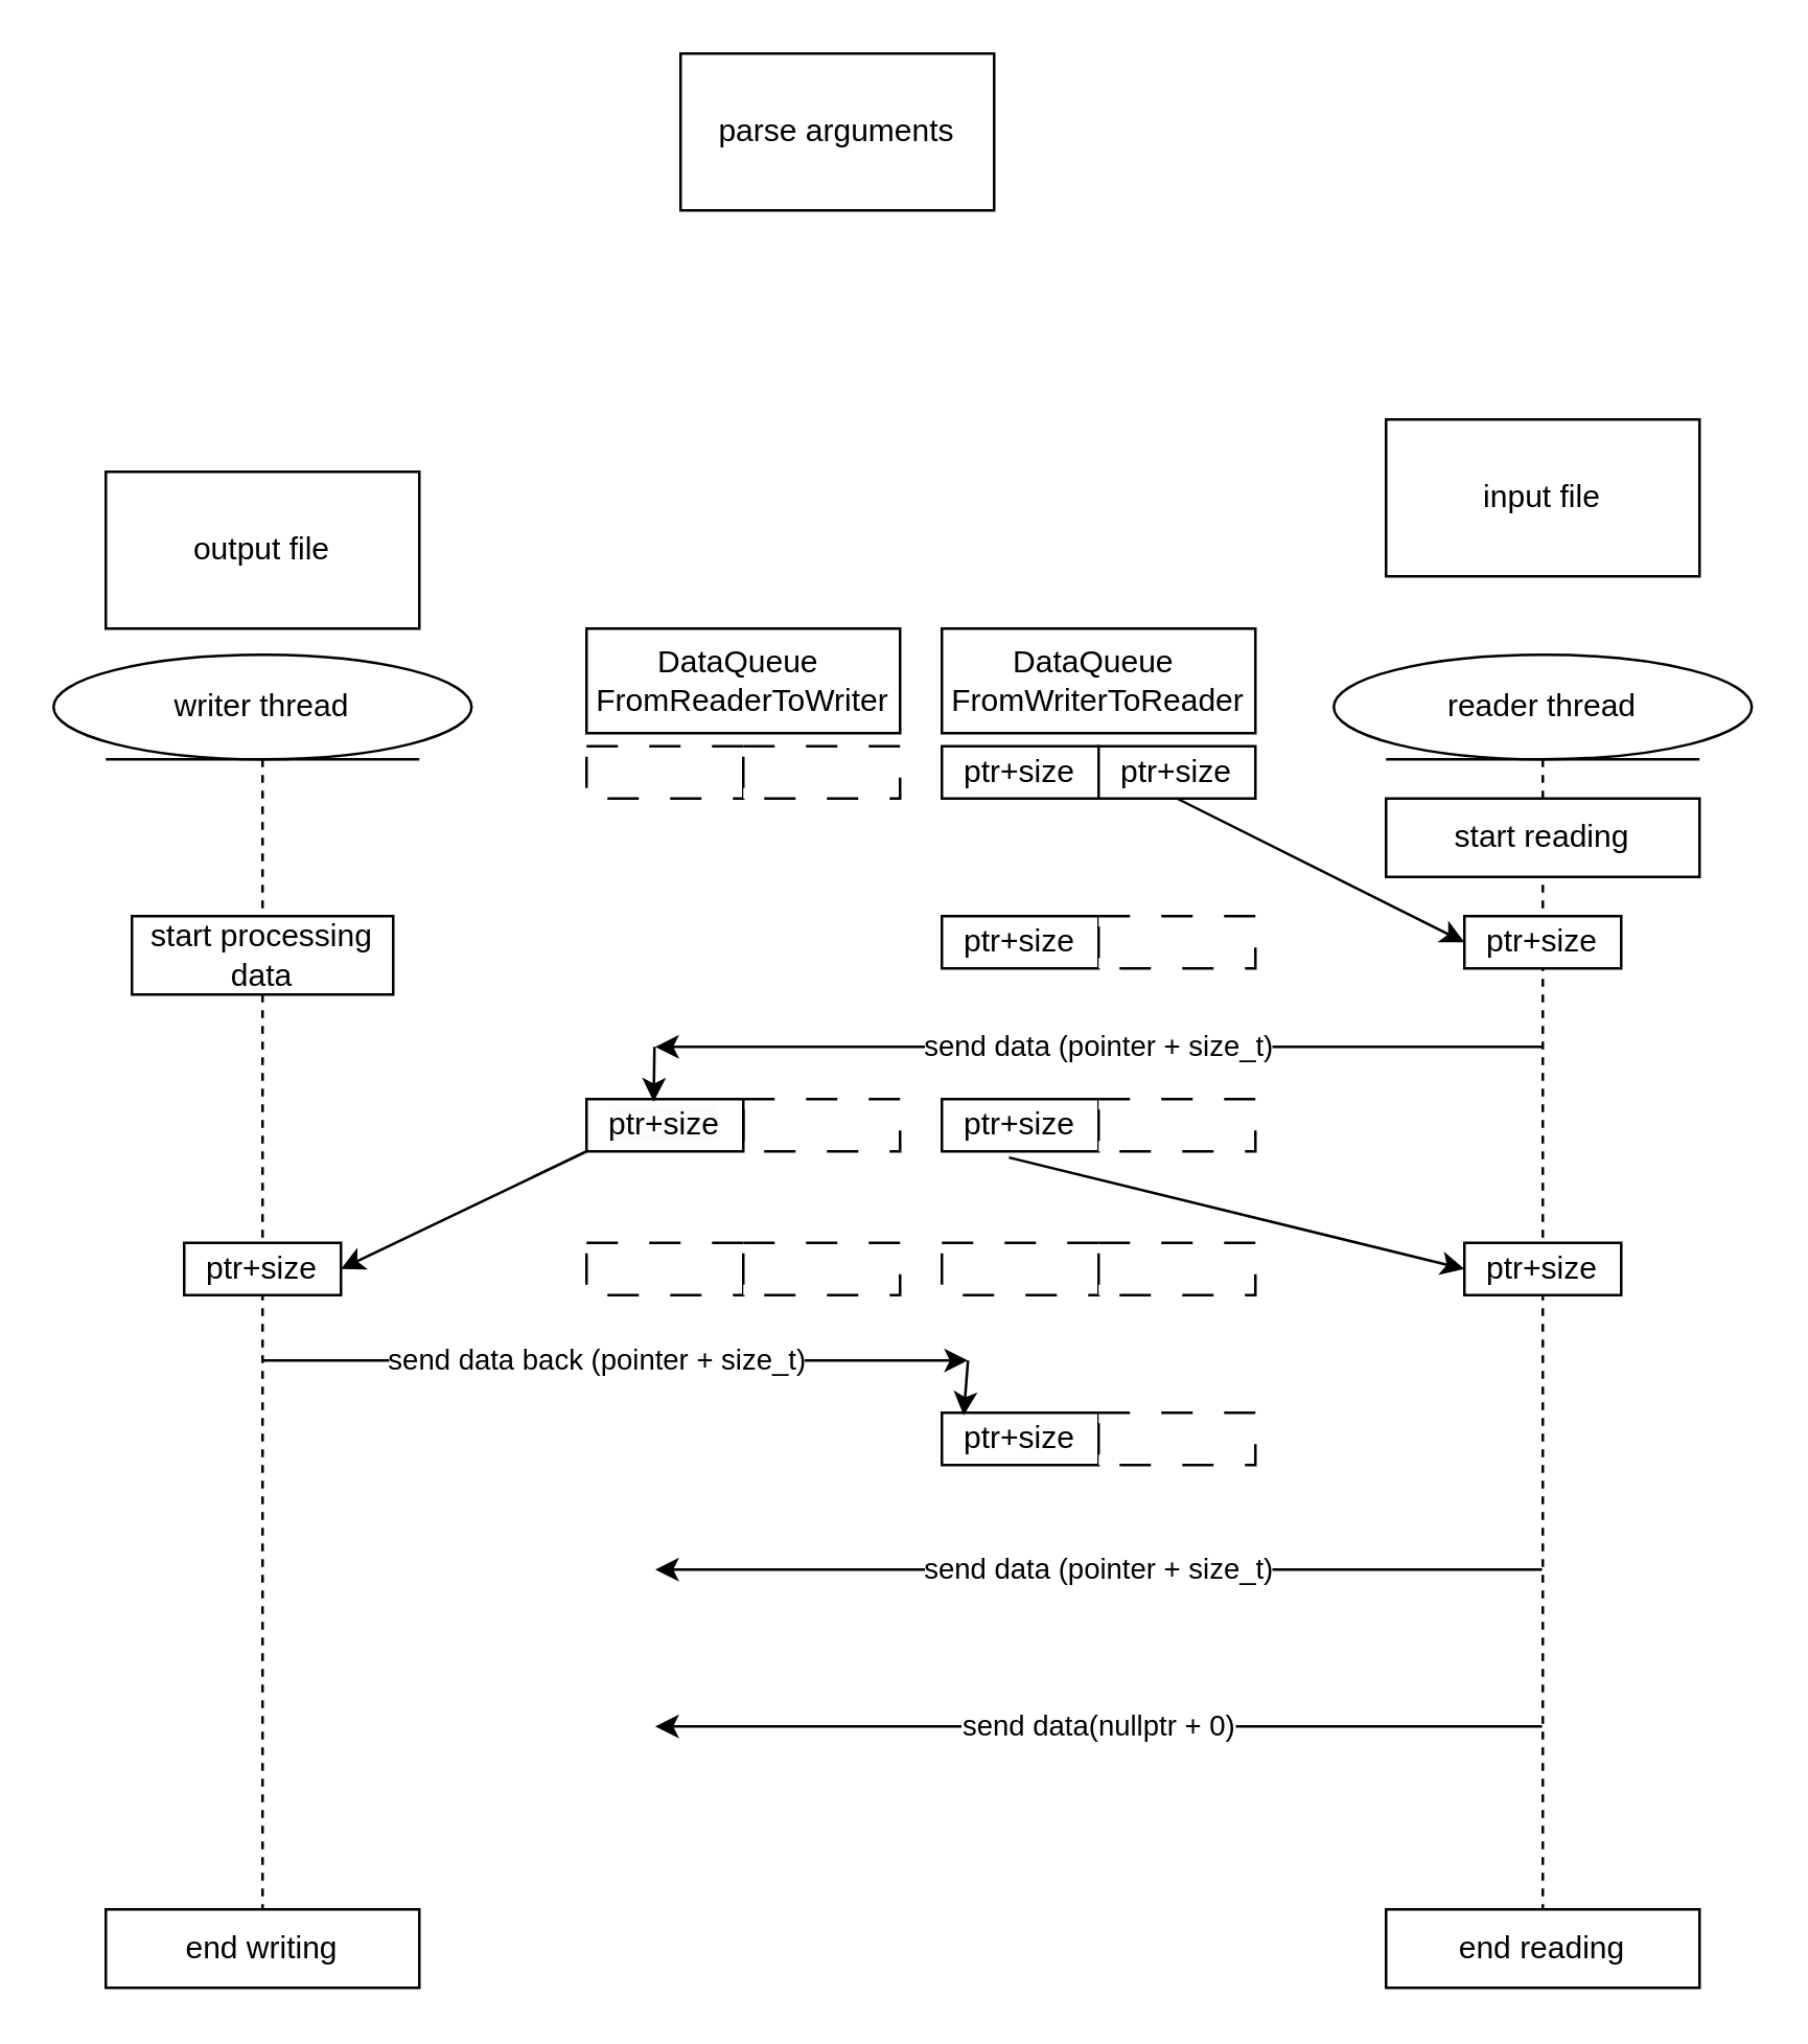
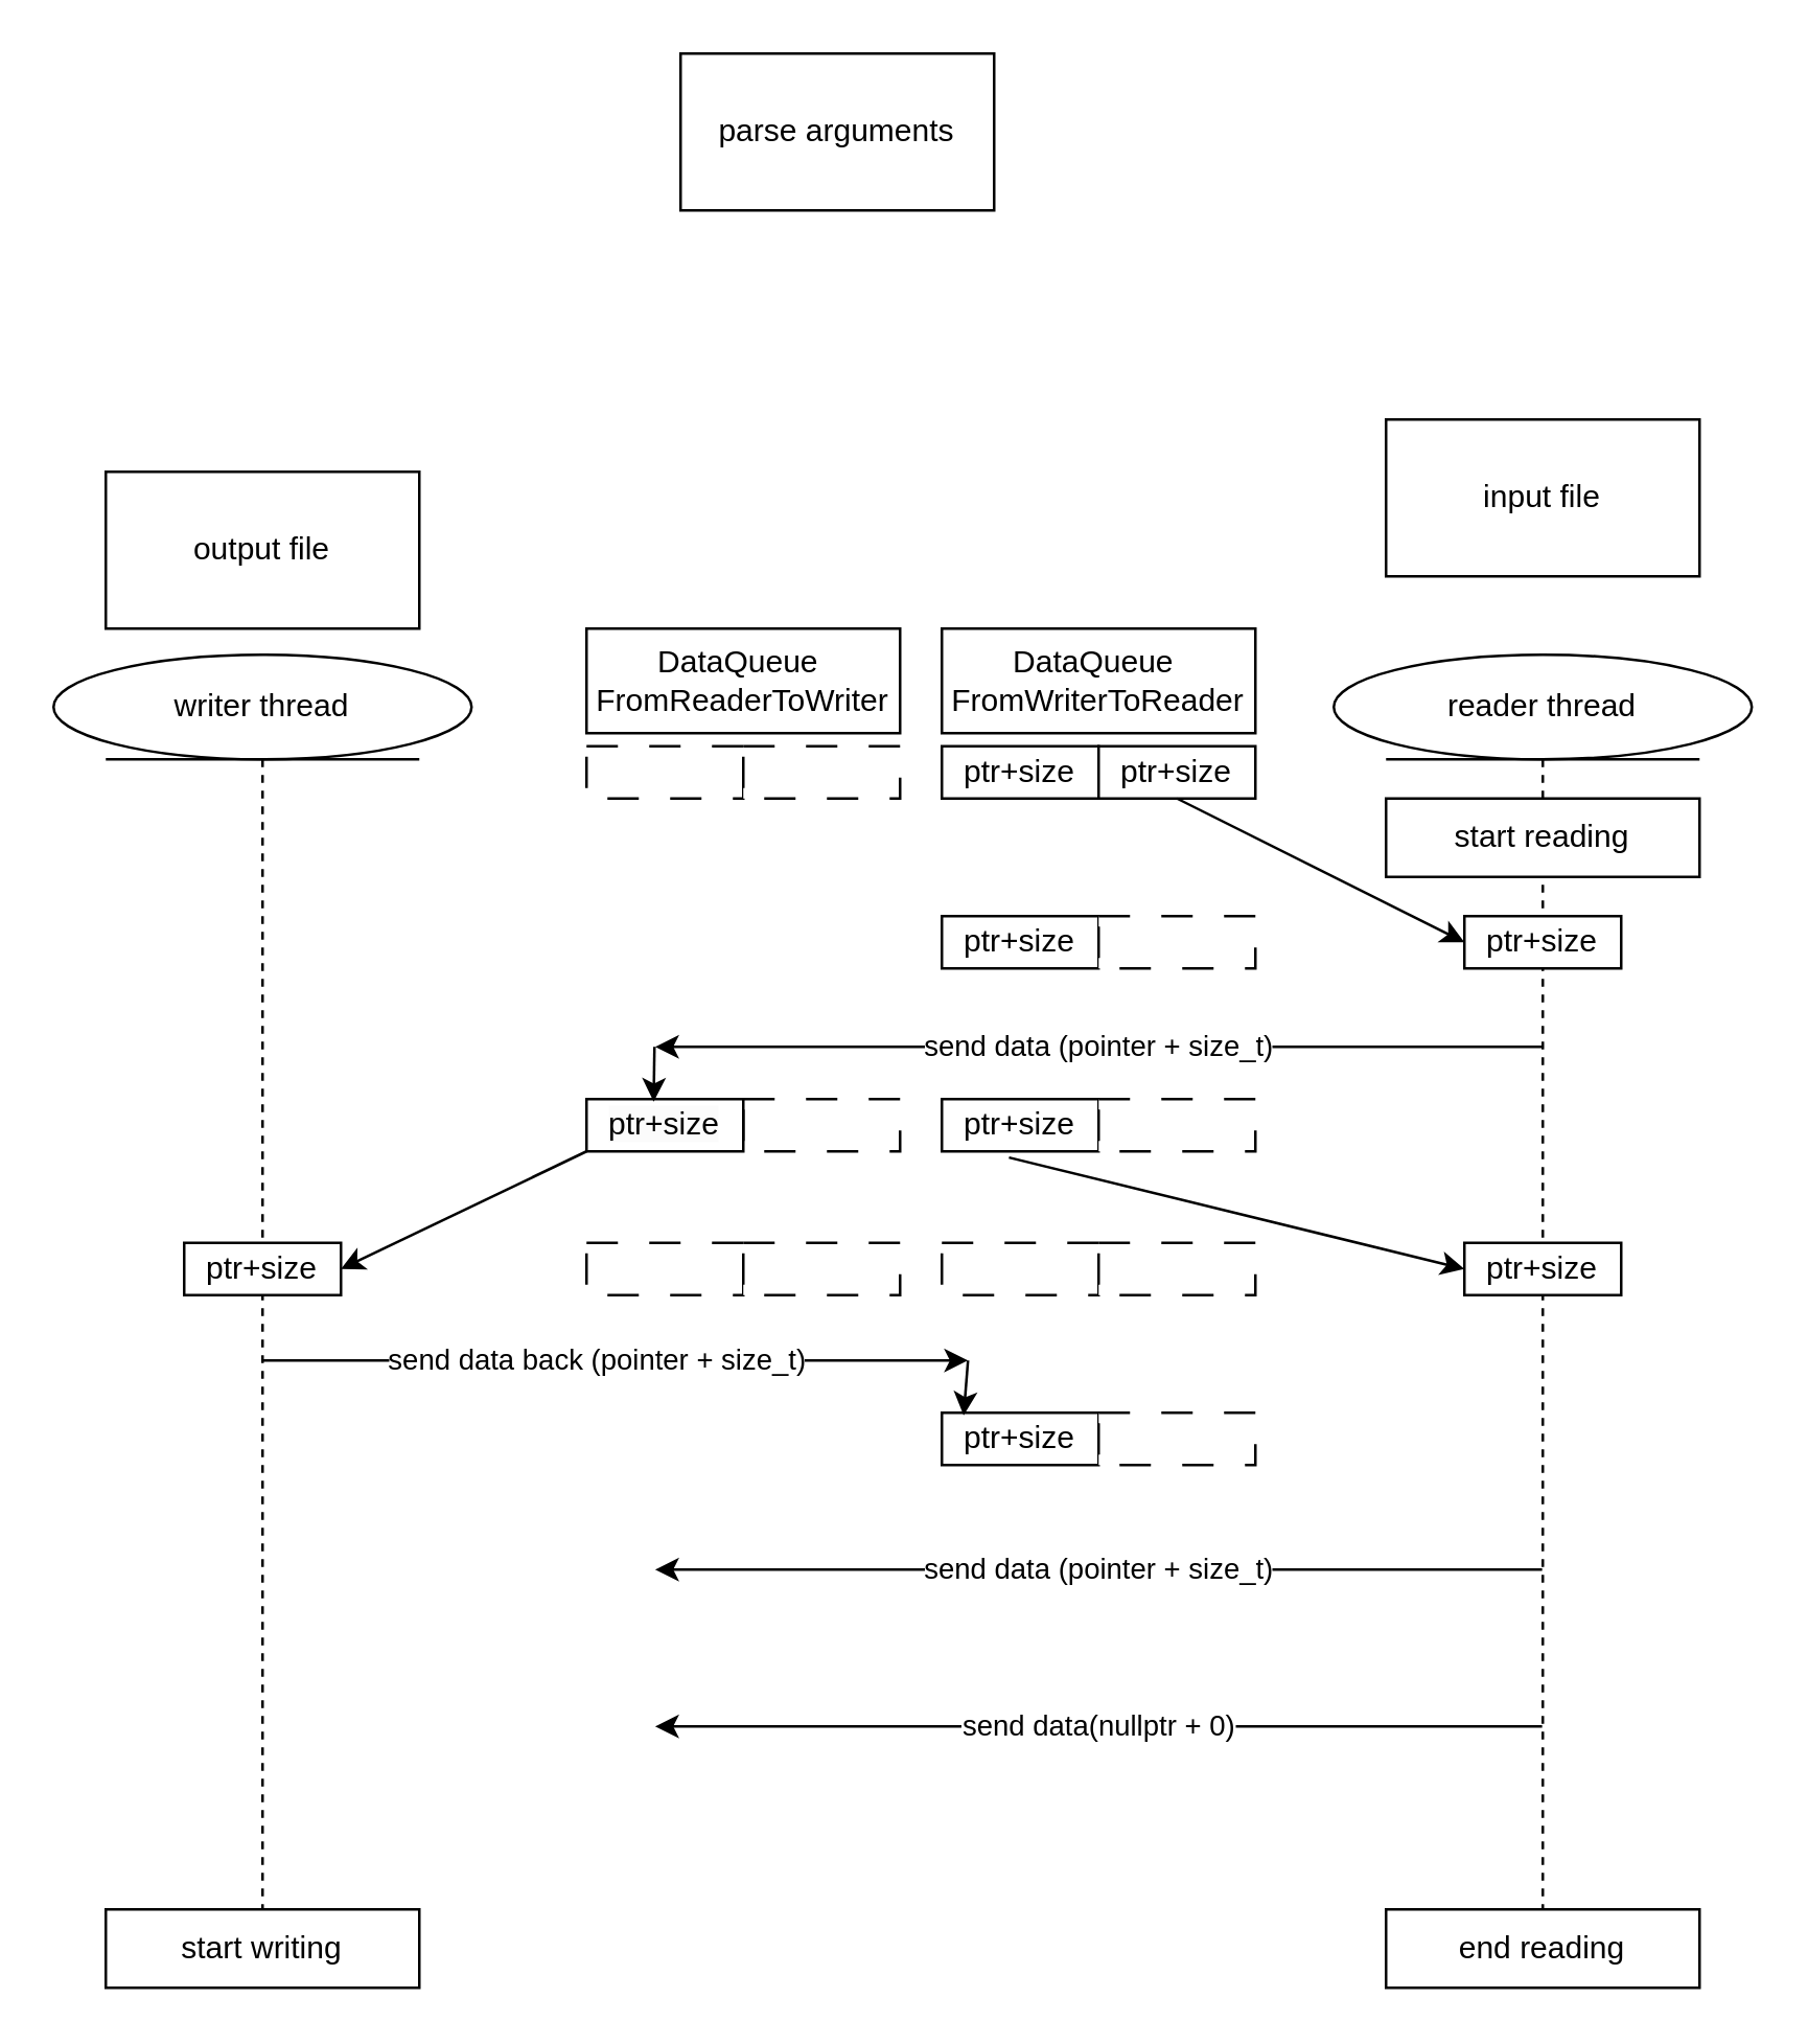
  <mxCell id="0" />
  <mxCell id="1" parent="0" />
  <mxCell id="2" value="parse arguments" style="rounded=0;whiteSpace=wrap;html=1;" parent="1" vertex="1"><mxGeometry x="260" y="20" width="120" height="60" as="geometry" /></mxCell>
  <mxCell id="3" value="input file" style="rounded=0;whiteSpace=wrap;html=1;" parent="1" vertex="1"><mxGeometry x="530" y="160" width="120" height="60" as="geometry" /></mxCell>
  <mxCell id="4" value="writer thread" style="shape=umlLifeline;perimeter=lifelinePerimeter;whiteSpace=wrap;html=1;container=1;dropTarget=0;collapsible=0;recursiveResize=0;outlineConnect=0;portConstraint=eastwest;newEdgeStyle={&quot;curved&quot;:0,&quot;rounded&quot;:0};participant=umlEntity;" parent="1" vertex="1"><mxGeometry x="20" y="250" width="160" height="510" as="geometry" /></mxCell>
  <mxCell id="5" value="reader thread" style="shape=umlLifeline;perimeter=lifelinePerimeter;whiteSpace=wrap;html=1;container=1;dropTarget=0;collapsible=0;recursiveResize=0;outlineConnect=0;portConstraint=eastwest;newEdgeStyle={&quot;curved&quot;:0,&quot;rounded&quot;:0};participant=umlEntity;" parent="1" vertex="1"><mxGeometry x="510" y="250" width="160" height="500" as="geometry" /></mxCell>
  <mxCell id="6" value="output file" style="rounded=0;whiteSpace=wrap;html=1;" parent="1" vertex="1"><mxGeometry x="40" y="180" width="120" height="60" as="geometry" /></mxCell>
  <mxCell id="7" value="send data (pointer + size_t)" style="endArrow=classic;html=1;rounded=0;" parent="1" edge="1"><mxGeometry width="50" height="50" relative="1" as="geometry"><mxPoint x="589.75" y="400" as="sourcePoint" /><mxPoint x="250.25" y="400" as="targetPoint" /></mxGeometry></mxCell>
  <mxCell id="8" value="send data (pointer + size_t)" style="endArrow=classic;html=1;rounded=0;" parent="1" edge="1"><mxGeometry width="50" height="50" relative="1" as="geometry"><mxPoint x="589.75" y="600" as="sourcePoint" /><mxPoint x="250.25" y="600" as="targetPoint" /></mxGeometry></mxCell>
  <mxCell id="9" value="" style="endArrow=classic;html=1;rounded=0;" parent="1" edge="1"><mxGeometry width="50" height="50" relative="1" as="geometry"><mxPoint x="99.833" y="520" as="sourcePoint" /><mxPoint x="370" y="520" as="targetPoint" /></mxGeometry></mxCell>
  <mxCell id="10" value="send data back (pointer + size_t)" style="edgeLabel;html=1;align=center;verticalAlign=middle;resizable=0;points=[];" parent="9" vertex="1" connectable="0"><mxGeometry x="-0.059" y="1" relative="1" as="geometry"><mxPoint x="1" as="offset" /></mxGeometry></mxCell>
- <mxCell id="11" value="start processing data" style="rounded=0;whiteSpace=wrap;html=1;" parent="1" vertex="1"><mxGeometry x="50" y="350" width="100" height="30" as="geometry" /></mxCell>
  <mxCell id="12" value="DataQueue&amp;nbsp;&lt;br&gt;FromReaderToWriter" style="rounded=0;whiteSpace=wrap;html=1;" parent="1" vertex="1"><mxGeometry x="224" y="240" width="120" height="40" as="geometry" /></mxCell>
  <mxCell id="13" value="DataQueue&amp;nbsp;&lt;br&gt;FromWriterToReader" style="rounded=0;whiteSpace=wrap;html=1;" parent="1" vertex="1"><mxGeometry x="360" y="240" width="120" height="40" as="geometry" /></mxCell>
  <mxCell id="14" value="ptr+size" style="rounded=0;whiteSpace=wrap;html=1;" parent="1" vertex="1"><mxGeometry x="360" y="285" width="60" height="20" as="geometry" /></mxCell>
  <mxCell id="15" value="ptr+size" style="rounded=0;whiteSpace=wrap;html=1;" parent="1" vertex="1"><mxGeometry x="420" y="285" width="60" height="20" as="geometry" /></mxCell>
  <mxCell id="16" value="start reading" style="rounded=0;whiteSpace=wrap;html=1;" vertex="1" parent="1"><mxGeometry x="530" y="305" width="120" height="30" as="geometry" /></mxCell>
  <mxCell id="17" value="send data(nullptr + 0)" style="endArrow=classic;html=1;rounded=0;" edge="1" parent="1"><mxGeometry width="50" height="50" relative="1" as="geometry"><mxPoint x="589.75" y="660" as="sourcePoint" /><mxPoint x="250.25" y="660" as="targetPoint" /></mxGeometry></mxCell>
  <mxCell id="18" value="end reading" style="rounded=0;whiteSpace=wrap;html=1;" vertex="1" parent="1"><mxGeometry x="530" y="730" width="120" height="30" as="geometry" /></mxCell>
- <mxCell id="19" value="end writing" style="rounded=0;whiteSpace=wrap;html=1;" vertex="1" parent="1"><mxGeometry x="40" y="730" width="120" height="30" as="geometry" /></mxCell>
+ <mxCell id="19" value="start writing" style="rounded=0;whiteSpace=wrap;html=1;" vertex="1" parent="1"><mxGeometry x="40" y="730" width="120" height="30" as="geometry" /></mxCell>
  <mxCell id="20" value="ptr+size" style="rounded=0;whiteSpace=wrap;html=1;" vertex="1" parent="1"><mxGeometry x="560" y="350" width="60" height="20" as="geometry" /></mxCell>
  <mxCell id="21" value="" style="endArrow=classic;html=1;rounded=0;exitX=0.5;exitY=1;exitDx=0;exitDy=0;entryX=0;entryY=0.5;entryDx=0;entryDy=0;" edge="1" parent="1" source="15" target="20"><mxGeometry width="50" height="50" relative="1" as="geometry"><mxPoint x="360" y="360" as="sourcePoint" /><mxPoint x="410" y="310" as="targetPoint" /></mxGeometry></mxCell>
  <mxCell id="22" value="ptr+size" style="rounded=0;whiteSpace=wrap;html=1;" vertex="1" parent="1"><mxGeometry x="360" y="350" width="60" height="20" as="geometry" /></mxCell>
  <mxCell id="23" value="" style="rounded=0;whiteSpace=wrap;html=1;dashed=1;dashPattern=12 12;" vertex="1" parent="1"><mxGeometry x="420" y="350" width="60" height="20" as="geometry" /></mxCell>
  <mxCell id="24" value="" style="rounded=0;whiteSpace=wrap;html=1;dashed=1;dashPattern=12 12;" vertex="1" parent="1"><mxGeometry x="224" y="285" width="60" height="20" as="geometry" /></mxCell>
  <mxCell id="25" value="" style="rounded=0;whiteSpace=wrap;html=1;dashed=1;dashPattern=12 12;" vertex="1" parent="1"><mxGeometry x="284" y="285" width="60" height="20" as="geometry" /></mxCell>
  <mxCell id="26" value="" style="rounded=0;whiteSpace=wrap;html=1;dashed=1;dashPattern=12 12;" vertex="1" parent="1"><mxGeometry x="284" y="420" width="60" height="20" as="geometry" /></mxCell>
  <mxCell id="27" value="&lt;meta charset=&quot;utf-8&quot;&gt;&lt;span style=&quot;color: rgb(0, 0, 0); font-family: Helvetica; font-size: 12px; font-style: normal; font-variant-ligatures: normal; font-variant-caps: normal; font-weight: 400; letter-spacing: normal; orphans: 2; text-align: center; text-indent: 0px; text-transform: none; widows: 2; word-spacing: 0px; -webkit-text-stroke-width: 0px; white-space: normal; background-color: rgb(251, 251, 251); text-decoration-thickness: initial; text-decoration-style: initial; text-decoration-color: initial; display: inline !important; float: none;&quot;&gt;ptr+size&lt;/span&gt;" style="rounded=0;whiteSpace=wrap;html=1;" vertex="1" parent="1"><mxGeometry x="224" y="420" width="60" height="20" as="geometry" /></mxCell>
  <mxCell id="28" value="ptr+size" style="rounded=0;whiteSpace=wrap;html=1;" vertex="1" parent="1"><mxGeometry x="70" y="475" width="60" height="20" as="geometry" /></mxCell>
  <mxCell id="29" value="" style="endArrow=classic;html=1;rounded=0;exitX=0;exitY=1;exitDx=0;exitDy=0;entryX=1;entryY=0.5;entryDx=0;entryDy=0;" edge="1" parent="1" source="27" target="28"><mxGeometry width="50" height="50" relative="1" as="geometry"><mxPoint x="360" y="540" as="sourcePoint" /><mxPoint x="410" y="490" as="targetPoint" /></mxGeometry></mxCell>
  <mxCell id="30" value="" style="rounded=0;whiteSpace=wrap;html=1;dashed=1;dashPattern=12 12;" vertex="1" parent="1"><mxGeometry x="224" y="475" width="60" height="20" as="geometry" /></mxCell>
  <mxCell id="31" value="" style="rounded=0;whiteSpace=wrap;html=1;dashed=1;dashPattern=12 12;" vertex="1" parent="1"><mxGeometry x="284" y="475" width="60" height="20" as="geometry" /></mxCell>
  <mxCell id="32" value="ptr+size" style="rounded=0;whiteSpace=wrap;html=1;" vertex="1" parent="1"><mxGeometry x="360" y="420" width="60" height="20" as="geometry" /></mxCell>
  <mxCell id="33" value="" style="rounded=0;whiteSpace=wrap;html=1;dashed=1;dashPattern=12 12;" vertex="1" parent="1"><mxGeometry x="420" y="420" width="60" height="20" as="geometry" /></mxCell>
  <mxCell id="34" value="ptr+size" style="rounded=0;whiteSpace=wrap;html=1;" vertex="1" parent="1"><mxGeometry x="560" y="475" width="60" height="20" as="geometry" /></mxCell>
  <mxCell id="35" value="" style="endArrow=classic;html=1;rounded=0;exitX=0.428;exitY=1.117;exitDx=0;exitDy=0;exitPerimeter=0;entryX=0;entryY=0.5;entryDx=0;entryDy=0;" edge="1" parent="1" source="32" target="34"><mxGeometry width="50" height="50" relative="1" as="geometry"><mxPoint x="360" y="540" as="sourcePoint" /><mxPoint x="410" y="490" as="targetPoint" /></mxGeometry></mxCell>
  <mxCell id="36" value="" style="rounded=0;whiteSpace=wrap;html=1;dashed=1;dashPattern=12 12;" vertex="1" parent="1"><mxGeometry x="360" y="475" width="60" height="20" as="geometry" /></mxCell>
  <mxCell id="37" value="" style="rounded=0;whiteSpace=wrap;html=1;dashed=1;dashPattern=12 12;" vertex="1" parent="1"><mxGeometry x="420" y="475" width="60" height="20" as="geometry" /></mxCell>
  <mxCell id="38" value="ptr+size" style="rounded=0;whiteSpace=wrap;html=1;" vertex="1" parent="1"><mxGeometry x="360" y="540" width="60" height="20" as="geometry" /></mxCell>
  <mxCell id="39" value="" style="rounded=0;whiteSpace=wrap;html=1;dashed=1;dashPattern=12 12;" vertex="1" parent="1"><mxGeometry x="420" y="540" width="60" height="20" as="geometry" /></mxCell>
  <mxCell id="40" value="" style="endArrow=classic;html=1;rounded=0;entryX=0.428;entryY=0.05;entryDx=0;entryDy=0;entryPerimeter=0;" edge="1" parent="1" target="27"><mxGeometry width="50" height="50" relative="1" as="geometry"><mxPoint x="250" y="400" as="sourcePoint" /><mxPoint x="410" y="490" as="targetPoint" /></mxGeometry></mxCell>
  <mxCell id="41" value="" style="endArrow=classic;html=1;rounded=0;entryX=0.139;entryY=0.05;entryDx=0;entryDy=0;entryPerimeter=0;" edge="1" parent="1" target="38"><mxGeometry width="50" height="50" relative="1" as="geometry"><mxPoint x="370" y="520" as="sourcePoint" /><mxPoint x="410" y="490" as="targetPoint" /></mxGeometry></mxCell>
